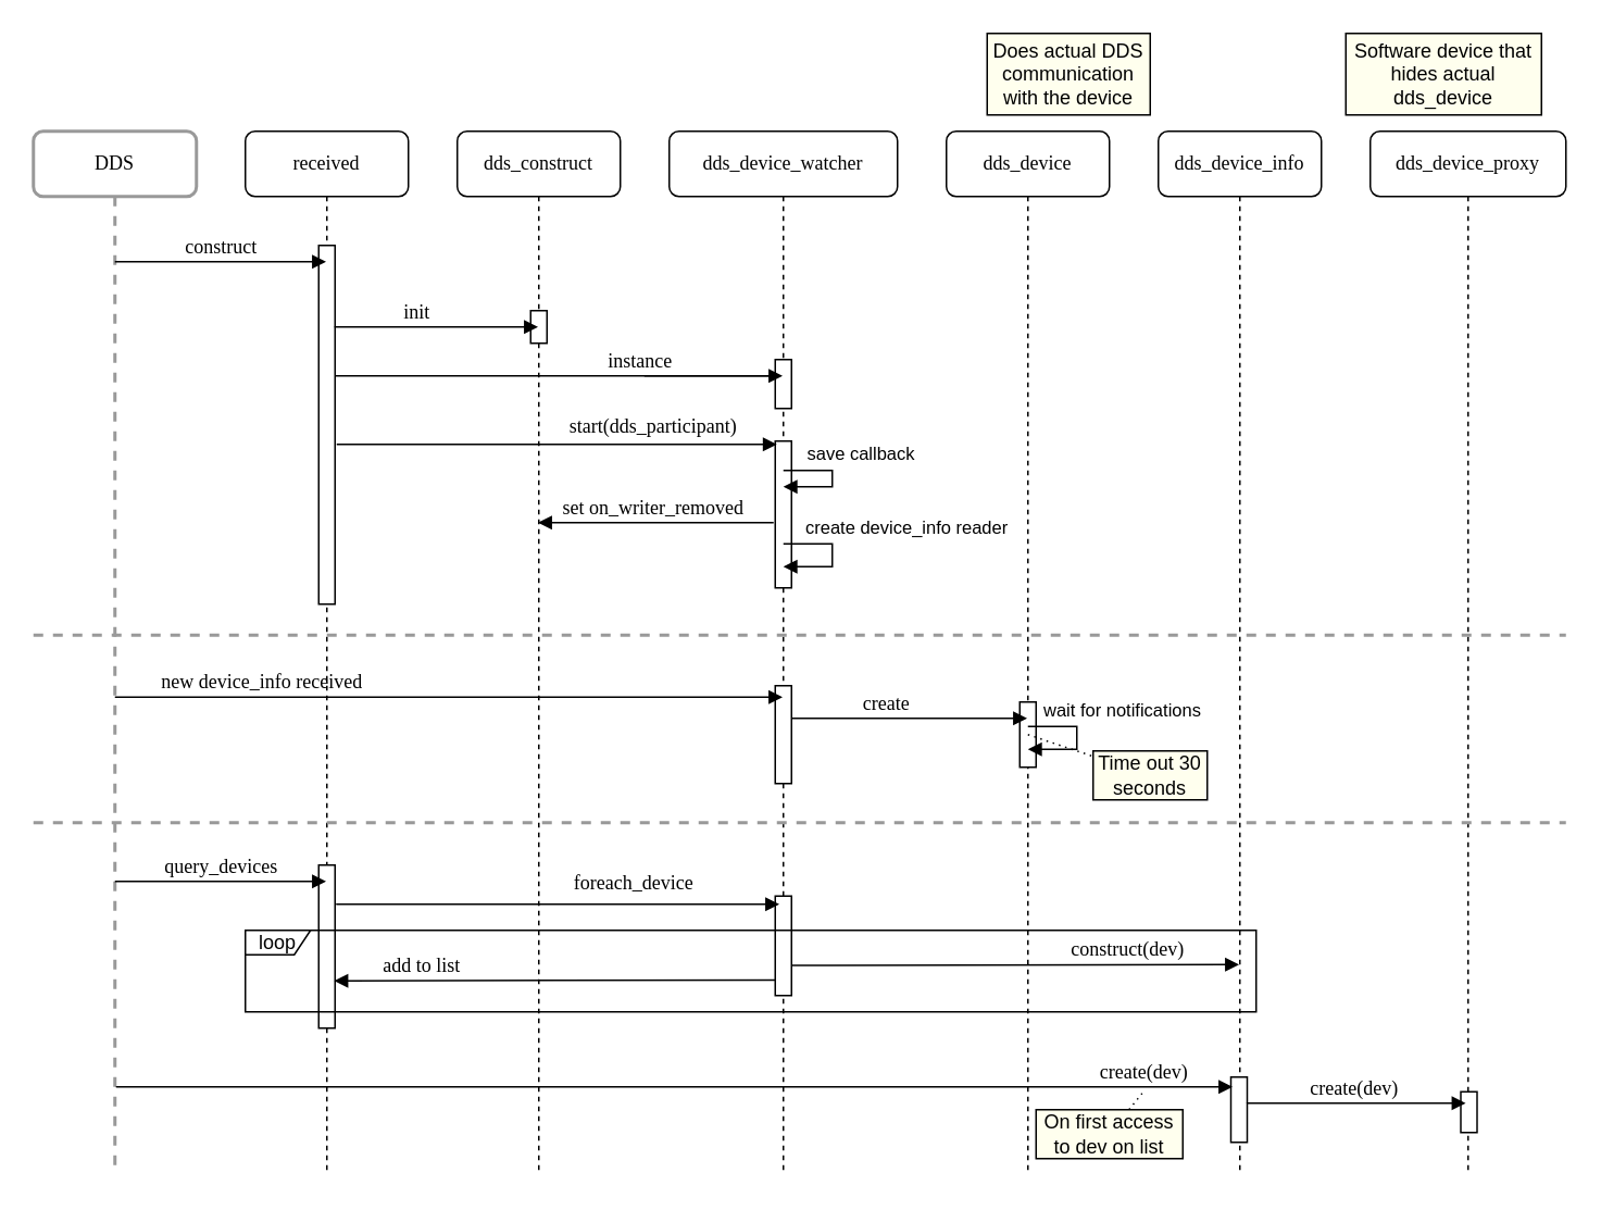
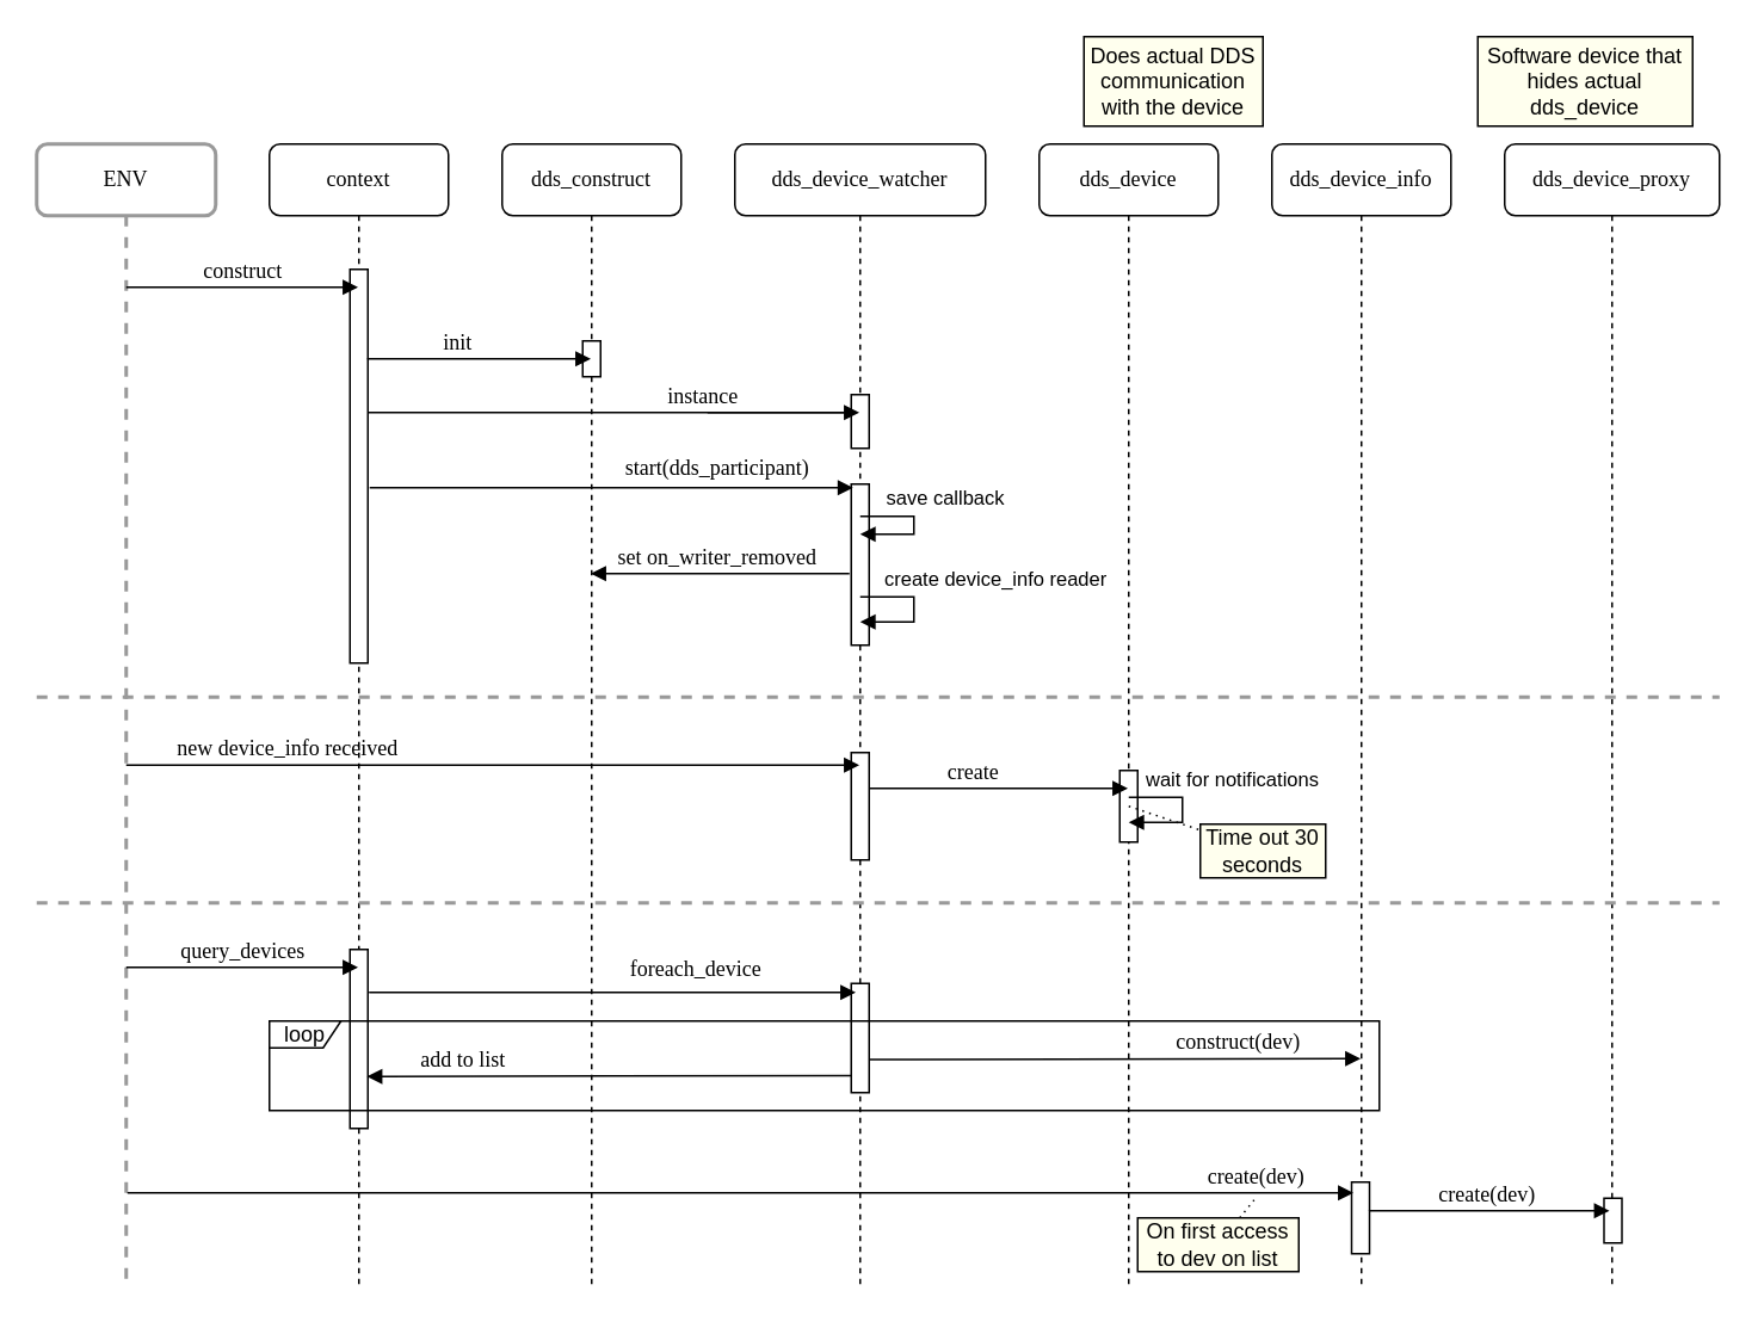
  <mxCell id="0" />
  <mxCell id="1" parent="0" />
  <mxCell id="2" value="dds_device" style="shape=umlLifeline;perimeter=lifelinePerimeter;whiteSpace=wrap;html=1;container=1;collapsible=0;recursiveResize=0;outlineConnect=0;rounded=1;shadow=0;comic=0;labelBackgroundColor=none;strokeWidth=1;fontFamily=Verdana;fontSize=12;align=center;" parent="1" vertex="1"><mxGeometry x="580" y="80" width="100" height="640" as="geometry" /></mxCell>
  <mxCell id="3" value="" style="html=1;points=[];perimeter=orthogonalPerimeter;" parent="1" vertex="1"><mxGeometry x="625" y="430" width="10" height="40" as="geometry" /></mxCell>
  <mxCell id="4" value="wait for notifications" style="edgeStyle=orthogonalEdgeStyle;html=1;align=left;spacingLeft=2;endArrow=block;rounded=0;startArrow=none;" parent="1" edge="1"><mxGeometry x="-0.73" y="10" relative="1" as="geometry"><mxPoint x="635" y="445" as="sourcePoint" /><Array as="points"><mxPoint x="630" y="445" /><mxPoint x="660" y="445" /><mxPoint x="660" y="459" /></Array><mxPoint x="630" y="459" as="targetPoint" /><mxPoint as="offset" /></mxGeometry></mxCell>
  <mxCell id="5" value="construct(dev)" style="html=1;verticalAlign=bottom;endArrow=block;labelBackgroundColor=none;fontFamily=Verdana;fontSize=12;edgeStyle=elbowEdgeStyle;elbow=vertical;startArrow=none;" parent="1" edge="1"><mxGeometry x="0.504" relative="1" as="geometry"><mxPoint x="480" y="591.5" as="sourcePoint" /><mxPoint x="759.5" y="591" as="targetPoint" /><Array as="points"><mxPoint x="445" y="591" /><mxPoint x="30.5" y="610.5" /><mxPoint x="30.5" y="610.5" /></Array><mxPoint as="offset" /></mxGeometry></mxCell>
  <mxCell id="6" value="" style="html=1;verticalAlign=bottom;endArrow=none;labelBackgroundColor=none;fontFamily=Verdana;fontSize=12;edgeStyle=elbowEdgeStyle;elbow=vertical;" parent="1" target="18" edge="1"><mxGeometry relative="1" as="geometry"><mxPoint x="200" y="230" as="sourcePoint" /><mxPoint x="519.5" y="230" as="targetPoint" /><Array as="points" /></mxGeometry></mxCell>
- <mxCell id="7" value="received" style="shape=umlLifeline;perimeter=lifelinePerimeter;whiteSpace=wrap;html=1;container=1;collapsible=0;recursiveResize=0;outlineConnect=0;rounded=1;shadow=0;comic=0;labelBackgroundColor=none;strokeWidth=1;fontFamily=Verdana;fontSize=12;align=center;" parent="1" vertex="1"><mxGeometry x="150" y="80" width="100" height="640" as="geometry" /></mxCell>
+ <mxCell id="7" value="context" style="shape=umlLifeline;perimeter=lifelinePerimeter;whiteSpace=wrap;html=1;container=1;collapsible=0;recursiveResize=0;outlineConnect=0;rounded=1;shadow=0;comic=0;labelBackgroundColor=none;strokeWidth=1;fontFamily=Verdana;fontSize=12;align=center;" parent="1" vertex="1"><mxGeometry x="150" y="80" width="100" height="640" as="geometry" /></mxCell>
  <mxCell id="8" value="" style="html=1;points=[];perimeter=orthogonalPerimeter;" parent="7" vertex="1"><mxGeometry x="45" y="70" width="10" height="220" as="geometry" /></mxCell>
  <mxCell id="9" value="" style="html=1;points=[];perimeter=orthogonalPerimeter;" parent="1" vertex="1"><mxGeometry x="195" y="530" width="10" height="100" as="geometry" /></mxCell>
  <mxCell id="10" value="dds_device_watcher" style="shape=umlLifeline;perimeter=lifelinePerimeter;whiteSpace=wrap;html=1;container=1;collapsible=0;recursiveResize=0;outlineConnect=0;rounded=1;shadow=0;comic=0;labelBackgroundColor=none;strokeWidth=1;fontFamily=Verdana;fontSize=12;align=center;" parent="1" vertex="1"><mxGeometry x="410" y="80" width="140" height="640" as="geometry" /></mxCell>
  <mxCell id="11" value="add to list" style="html=1;verticalAlign=bottom;endArrow=block;labelBackgroundColor=none;fontFamily=Verdana;fontSize=12;edgeStyle=elbowEdgeStyle;elbow=vertical;rounded=0;exitX=0.532;exitY=0.658;exitDx=0;exitDy=0;exitPerimeter=0;" parent="10" edge="1"><mxGeometry x="0.61" relative="1" as="geometry"><mxPoint x="69.84" y="520.48" as="sourcePoint" /><mxPoint x="-205.5" y="520.5" as="targetPoint" /><Array as="points"><mxPoint x="-120" y="521" /><mxPoint x="50.5" y="460.5" /><mxPoint x="50.5" y="481.5" /><mxPoint x="10.5" y="491.5" /><mxPoint x="120.5" y="531.5" /></Array><mxPoint as="offset" /></mxGeometry></mxCell>
  <mxCell id="12" value="" style="html=1;points=[];perimeter=orthogonalPerimeter;" parent="10" vertex="1"><mxGeometry x="65" y="190" width="10" height="90" as="geometry" /></mxCell>
  <mxCell id="13" value="save callback" style="edgeStyle=orthogonalEdgeStyle;html=1;align=left;spacingLeft=2;endArrow=block;rounded=0;" parent="10" edge="1"><mxGeometry x="-0.672" y="10" relative="1" as="geometry"><mxPoint x="70" y="208" as="sourcePoint" /><Array as="points"><mxPoint x="100" y="208" /><mxPoint x="100" y="218" /></Array><mxPoint x="70" y="218" as="targetPoint" /><mxPoint as="offset" /></mxGeometry></mxCell>
  <mxCell id="14" value="create device_info reader" style="edgeStyle=orthogonalEdgeStyle;html=1;align=left;spacingLeft=2;endArrow=block;rounded=0;" parent="10" edge="1"><mxGeometry x="-0.73" y="10" relative="1" as="geometry"><mxPoint x="70" y="253" as="sourcePoint" /><Array as="points"><mxPoint x="70" y="253" /><mxPoint x="100" y="253" /><mxPoint x="100" y="267" /></Array><mxPoint x="70" y="267" as="targetPoint" /><mxPoint as="offset" /></mxGeometry></mxCell>
  <mxCell id="15" value="" style="html=1;points=[];perimeter=orthogonalPerimeter;" parent="10" vertex="1"><mxGeometry x="65" y="469" width="10" height="61" as="geometry" /></mxCell>
  <mxCell id="16" value="loop" style="shape=umlFrame;whiteSpace=wrap;html=1;strokeColor=#000000;strokeWidth=1;width=40;height=15;" parent="10" vertex="1"><mxGeometry x="-260" y="490" width="620" height="50" as="geometry" /></mxCell>
  <mxCell id="17" value="dds_device_info" style="shape=umlLifeline;perimeter=lifelinePerimeter;whiteSpace=wrap;html=1;container=1;collapsible=0;recursiveResize=0;outlineConnect=0;rounded=1;shadow=0;comic=0;labelBackgroundColor=none;strokeWidth=1;fontFamily=Verdana;fontSize=12;align=center;" parent="1" vertex="1"><mxGeometry x="710" y="80" width="100" height="640" as="geometry" /></mxCell>
  <mxCell id="18" value="" style="html=1;points=[];perimeter=orthogonalPerimeter;" parent="1" vertex="1"><mxGeometry x="475" y="220" width="10" height="30" as="geometry" /></mxCell>
  <mxCell id="19" value="dds_construct" style="shape=umlLifeline;perimeter=lifelinePerimeter;whiteSpace=wrap;html=1;container=1;collapsible=0;recursiveResize=0;outlineConnect=0;rounded=1;shadow=0;comic=0;labelBackgroundColor=none;strokeWidth=1;fontFamily=Verdana;fontSize=12;align=center;" parent="1" vertex="1"><mxGeometry x="280" y="80" width="100" height="640" as="geometry" /></mxCell>
  <mxCell id="20" value="" style="html=1;points=[];perimeter=orthogonalPerimeter;" parent="19" vertex="1"><mxGeometry x="45" y="110" width="10" height="20" as="geometry" /></mxCell>
  <mxCell id="21" value="dds_device_proxy" style="shape=umlLifeline;perimeter=lifelinePerimeter;whiteSpace=wrap;html=1;container=1;collapsible=0;recursiveResize=0;outlineConnect=0;rounded=1;shadow=0;comic=0;labelBackgroundColor=none;strokeWidth=1;fontFamily=Verdana;fontSize=12;align=center;" parent="1" vertex="1"><mxGeometry x="840" y="80" width="120" height="640" as="geometry" /></mxCell>
- <mxCell id="22" value="DDS" style="shape=umlLifeline;perimeter=lifelinePerimeter;whiteSpace=wrap;html=1;container=1;collapsible=0;recursiveResize=0;outlineConnect=0;rounded=1;shadow=0;comic=0;labelBackgroundColor=none;strokeWidth=2;fontFamily=Verdana;fontSize=12;align=center;perimeterSpacing=0;glass=0;sketch=0;strokeColor=#999999;" parent="1" vertex="1"><mxGeometry x="20" y="80" width="100" height="640" as="geometry" /></mxCell>
+ <mxCell id="22" value="ENV" style="shape=umlLifeline;perimeter=lifelinePerimeter;whiteSpace=wrap;html=1;container=1;collapsible=0;recursiveResize=0;outlineConnect=0;rounded=1;shadow=0;comic=0;labelBackgroundColor=none;strokeWidth=2;fontFamily=Verdana;fontSize=12;align=center;perimeterSpacing=0;glass=0;sketch=0;strokeColor=#999999;" parent="1" vertex="1"><mxGeometry x="20" y="80" width="100" height="640" as="geometry" /></mxCell>
  <mxCell id="23" value="construct" style="html=1;verticalAlign=bottom;endArrow=block;labelBackgroundColor=none;fontFamily=Verdana;fontSize=12;edgeStyle=elbowEdgeStyle;elbow=vertical;" parent="1" source="22" target="7" edge="1"><mxGeometry relative="1" as="geometry"><mxPoint x="95" y="188" as="sourcePoint" /><mxPoint x="190" y="190" as="targetPoint" /><Array as="points"><mxPoint x="130" y="160" /><mxPoint x="160" y="160" /><mxPoint x="190" y="180" /><mxPoint x="190" y="180" /></Array></mxGeometry></mxCell>
  <mxCell id="24" value="instance" style="html=1;verticalAlign=bottom;endArrow=block;labelBackgroundColor=none;fontFamily=Verdana;fontSize=12;edgeStyle=elbowEdgeStyle;elbow=vertical;startArrow=none;" parent="1" source="18" target="10" edge="1"><mxGeometry relative="1" as="geometry"><mxPoint x="200" y="230" as="sourcePoint" /><mxPoint x="450" y="250" as="targetPoint" /><Array as="points"><mxPoint x="390" y="230" /><mxPoint x="430" y="220" /></Array></mxGeometry></mxCell>
  <mxCell id="25" value="set on_writer_removed" style="html=1;verticalAlign=bottom;endArrow=block;labelBackgroundColor=none;fontFamily=Verdana;fontSize=12;edgeStyle=elbowEdgeStyle;elbow=vertical;" parent="1" edge="1"><mxGeometry x="0.024" relative="1" as="geometry"><mxPoint x="474" y="320" as="sourcePoint" /><mxPoint x="329.5" y="320" as="targetPoint" /><Array as="points"><mxPoint x="410" y="320" /><mxPoint x="450" y="260" /><mxPoint x="450" y="281" /><mxPoint x="410" y="291" /><mxPoint x="520" y="331" /></Array><mxPoint as="offset" /></mxGeometry></mxCell>
  <mxCell id="26" value="init" style="html=1;verticalAlign=bottom;endArrow=block;labelBackgroundColor=none;fontFamily=Verdana;fontSize=12;edgeStyle=elbowEdgeStyle;elbow=vertical;" parent="1" target="19" edge="1"><mxGeometry relative="1" as="geometry"><mxPoint x="220" y="200" as="sourcePoint" /><mxPoint x="369.5" y="193" as="targetPoint" /><Array as="points"><mxPoint x="200" y="200" /><mxPoint x="200" y="193" /></Array></mxGeometry></mxCell>
  <mxCell id="27" value="" style="html=1;points=[];perimeter=orthogonalPerimeter;" parent="1" vertex="1"><mxGeometry x="475" y="420" width="10" height="60" as="geometry" /></mxCell>
  <mxCell id="28" value="new device_info received" style="html=1;verticalAlign=bottom;endArrow=block;labelBackgroundColor=none;fontFamily=Verdana;fontSize=12;edgeStyle=elbowEdgeStyle;elbow=vertical;" parent="1" edge="1"><mxGeometry x="-0.56" relative="1" as="geometry"><mxPoint x="70" y="427" as="sourcePoint" /><mxPoint x="479.5" y="427" as="targetPoint" /><Array as="points"><mxPoint x="390" y="427" /><mxPoint x="125.5" y="442" /><mxPoint x="155.5" y="442" /><mxPoint x="185.5" y="462" /><mxPoint x="185.5" y="462" /></Array><mxPoint as="offset" /></mxGeometry></mxCell>
  <mxCell id="29" value="create" style="html=1;verticalAlign=bottom;endArrow=block;labelBackgroundColor=none;fontFamily=Verdana;fontSize=12;edgeStyle=elbowEdgeStyle;elbow=vertical;" parent="1" edge="1"><mxGeometry x="-0.197" relative="1" as="geometry"><mxPoint x="485" y="440" as="sourcePoint" /><mxPoint x="629.5" y="440" as="targetPoint" /><Array as="points"><mxPoint x="570" y="440" /><mxPoint x="540" y="460" /><mxPoint x="275.5" y="475" /><mxPoint x="305.5" y="475" /><mxPoint x="335.5" y="495" /><mxPoint x="335.5" y="495" /></Array><mxPoint as="offset" /></mxGeometry></mxCell>
  <mxCell id="30" value="" style="line;strokeWidth=2;fillColor=none;align=left;verticalAlign=middle;spacingTop=-1;spacingLeft=3;spacingRight=3;rotatable=0;labelPosition=right;points=[];portConstraint=eastwest;dashed=1;strokeColor=#999999;" parent="1" vertex="1"><mxGeometry x="20" y="385" width="940" height="8" as="geometry" /></mxCell>
  <mxCell id="31" value="" style="line;strokeWidth=2;fillColor=none;align=left;verticalAlign=middle;spacingTop=-1;spacingLeft=3;spacingRight=3;rotatable=0;labelPosition=right;points=[];portConstraint=eastwest;dashed=1;strokeColor=#999999;" parent="1" vertex="1"><mxGeometry x="20" y="500" width="940" height="8" as="geometry" /></mxCell>
  <mxCell id="32" value="query_devices" style="html=1;verticalAlign=bottom;endArrow=block;labelBackgroundColor=none;fontFamily=Verdana;fontSize=12;edgeStyle=elbowEdgeStyle;elbow=vertical;" parent="1" source="22" target="7" edge="1"><mxGeometry relative="1" as="geometry"><mxPoint x="65" y="540" as="sourcePoint" /><mxPoint x="195" y="540" as="targetPoint" /><Array as="points"><mxPoint x="140" y="540" /><mxPoint x="155.5" y="540" /><mxPoint x="185.5" y="560" /><mxPoint x="185.5" y="560" /></Array></mxGeometry></mxCell>
  <mxCell id="33" value="foreach_device" style="html=1;verticalAlign=bottom;endArrow=block;labelBackgroundColor=none;fontFamily=Verdana;fontSize=12;edgeStyle=elbowEdgeStyle;elbow=vertical;" parent="1" edge="1"><mxGeometry x="0.431" y="4" relative="1" as="geometry"><mxPoint x="238" y="554" as="sourcePoint" /><mxPoint x="477.5" y="554" as="targetPoint" /><Array as="points"><mxPoint x="201" y="554" /><mxPoint x="163.5" y="554" /><mxPoint x="193.5" y="574" /><mxPoint x="193.5" y="574" /></Array><mxPoint as="offset" /></mxGeometry></mxCell>
  <mxCell id="34" value="" style="html=1;points=[];perimeter=orthogonalPerimeter;" parent="1" vertex="1"><mxGeometry x="754.5" y="660" width="10" height="40" as="geometry" /></mxCell>
  <mxCell id="35" value="" style="html=1;points=[];perimeter=orthogonalPerimeter;" parent="1" vertex="1"><mxGeometry x="895.5" y="669" width="10" height="25" as="geometry" /></mxCell>
  <mxCell id="36" value="create(dev)" style="html=1;verticalAlign=bottom;endArrow=block;labelBackgroundColor=none;fontFamily=Verdana;fontSize=12;edgeStyle=elbowEdgeStyle;elbow=vertical;entryX=0.4;entryY=0.5;entryDx=0;entryDy=0;entryPerimeter=0;startArrow=none;" parent="1" edge="1"><mxGeometry x="0.183" relative="1" as="geometry"><mxPoint x="789.5" y="676" as="sourcePoint" /><mxPoint x="898.5" y="676" as="targetPoint" /><Array as="points"><mxPoint x="759.5" y="676" /><mxPoint x="345" y="695.5" /><mxPoint x="345" y="695.5" /></Array><mxPoint as="offset" /></mxGeometry></mxCell>
  <mxCell id="37" value="create(dev)" style="html=1;verticalAlign=bottom;endArrow=block;labelBackgroundColor=none;fontFamily=Verdana;fontSize=12;edgeStyle=elbowEdgeStyle;elbow=vertical;startArrow=none;" parent="1" edge="1"><mxGeometry x="0.899" relative="1" as="geometry"><mxPoint x="475.5" y="666" as="sourcePoint" /><mxPoint x="755.5" y="666" as="targetPoint" /><Array as="points"><mxPoint x="66" y="666" /><mxPoint x="56.5" y="685.5" /><mxPoint x="56.5" y="685.5" /></Array><mxPoint as="offset" /></mxGeometry></mxCell>
  <mxCell id="38" value="start(dds_participant)" style="html=1;verticalAlign=bottom;endArrow=block;labelBackgroundColor=none;fontFamily=Verdana;fontSize=12;edgeStyle=elbowEdgeStyle;elbow=vertical;" parent="1" edge="1"><mxGeometry x="0.44" y="2" relative="1" as="geometry"><mxPoint x="206" y="272" as="sourcePoint" /><mxPoint x="476" y="272" as="targetPoint" /><Array as="points"><mxPoint x="416" y="272" /><mxPoint x="421.5" y="259.5" /></Array><mxPoint as="offset" /></mxGeometry></mxCell>
  <mxCell id="39" value="" style="endArrow=none;dashed=1;html=1;dashPattern=1 3;strokeWidth=1;rounded=0;" parent="1" source="42" edge="1"><mxGeometry width="50" height="50" relative="1" as="geometry"><mxPoint x="320" y="770" as="sourcePoint" /><mxPoint x="700" y="670" as="targetPoint" /></mxGeometry></mxCell>
  <mxCell id="40" value="Does actual DDS communication with the device" style="text;html=1;strokeColor=default;fillColor=#FFFFEE;align=center;verticalAlign=middle;whiteSpace=wrap;rounded=0;" parent="1" vertex="1"><mxGeometry x="605" y="20" width="100" height="50" as="geometry" /></mxCell>
  <mxCell id="41" value="Software device that hides actual dds_device" style="text;html=1;strokeColor=default;fillColor=#FFFFEE;align=center;verticalAlign=middle;whiteSpace=wrap;rounded=0;" parent="1" vertex="1"><mxGeometry x="825" y="20" width="120" height="50" as="geometry" /></mxCell>
  <mxCell id="42" value="On first access to dev on list" style="text;html=1;strokeColor=default;fillColor=#FFFFEE;align=center;verticalAlign=middle;whiteSpace=wrap;rounded=0;" parent="1" vertex="1"><mxGeometry x="635" y="680" width="90" height="30" as="geometry" /></mxCell>
  <mxCell id="43" value="" style="endArrow=none;dashed=1;html=1;dashPattern=1 3;strokeWidth=1;rounded=0;" edge="1" parent="1" target="44"><mxGeometry width="50" height="50" relative="1" as="geometry"><mxPoint x="630" y="450" as="sourcePoint" /><mxPoint x="710" y="680" as="targetPoint" /></mxGeometry></mxCell>
  <mxCell id="44" value="Time out 30 seconds" style="text;html=1;strokeColor=default;fillColor=#FFFFEE;align=center;verticalAlign=middle;whiteSpace=wrap;rounded=0;" vertex="1" parent="1"><mxGeometry x="670" y="460" width="70" height="30" as="geometry" /></mxCell>
